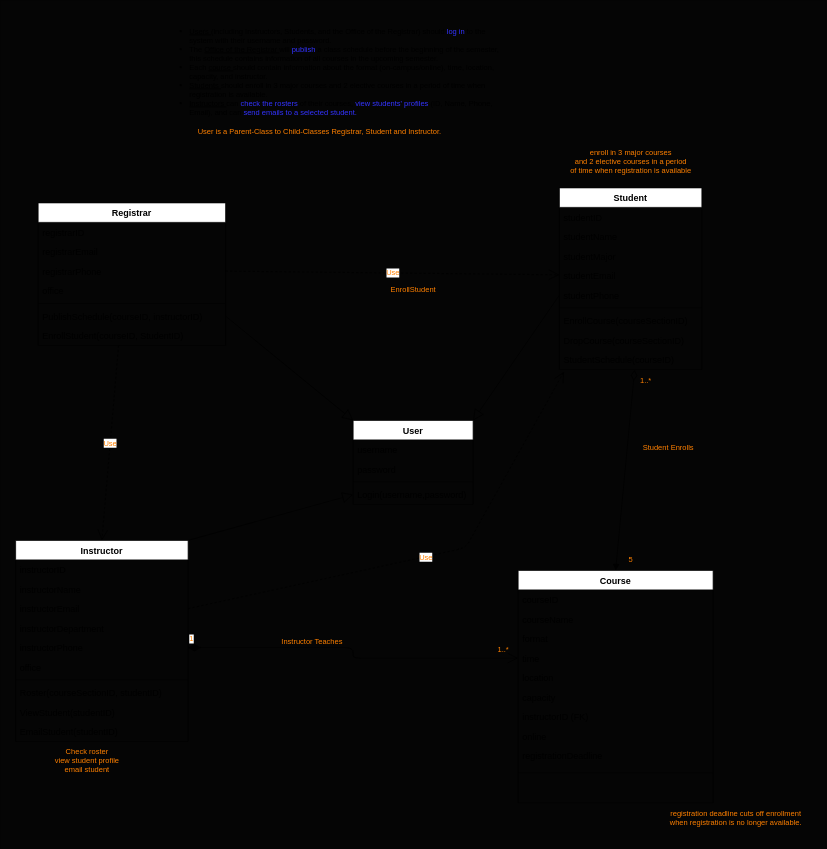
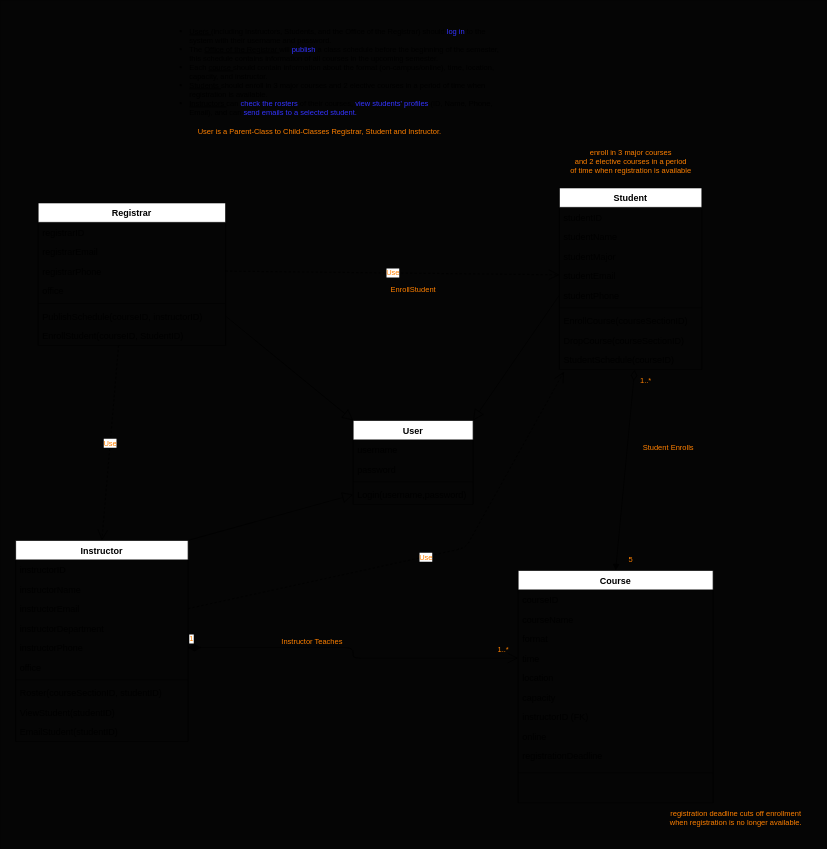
  <mxCell id="0" />
  <mxCell id="1" parent="0" />
  <mxCell id="2" style="edgeStyle=none;html=1;exitX=1;exitY=0;exitDx=0;exitDy=0;entryX=0;entryY=0.5;entryDx=0;entryDy=0;fontSize=10;fontColor=#FF8000;endArrow=block;endFill=0;endSize=12;" edge="1" parent="1" source="3" target="50"><mxGeometry relative="1" as="geometry" /></mxCell>
  <mxCell id="3" value="Instructor" style="swimlane;fontStyle=1;align=center;verticalAlign=top;childLayout=stackLayout;horizontal=1;startSize=26;horizontalStack=0;resizeParent=1;resizeParentMax=0;resizeLast=0;collapsible=1;marginBottom=0;" parent="1" vertex="1"><mxGeometry x="20" y="720" width="230" height="268" as="geometry" /></mxCell>
  <mxCell id="4" value="instructorID" style="text;strokeColor=none;fillColor=none;align=left;verticalAlign=top;spacingLeft=4;spacingRight=4;overflow=hidden;rotatable=0;points=[[0,0.5],[1,0.5]];portConstraint=eastwest;" parent="3" vertex="1"><mxGeometry y="26" width="230" height="26" as="geometry" /></mxCell>
  <mxCell id="5" value="instructorName" style="text;strokeColor=none;fillColor=none;align=left;verticalAlign=top;spacingLeft=4;spacingRight=4;overflow=hidden;rotatable=0;points=[[0,0.5],[1,0.5]];portConstraint=eastwest;" vertex="1" parent="3"><mxGeometry y="52" width="230" height="26" as="geometry" /></mxCell>
  <mxCell id="6" value="instructorEmail" style="text;strokeColor=none;fillColor=none;align=left;verticalAlign=top;spacingLeft=4;spacingRight=4;overflow=hidden;rotatable=0;points=[[0,0.5],[1,0.5]];portConstraint=eastwest;" vertex="1" parent="3"><mxGeometry y="78" width="230" height="26" as="geometry" /></mxCell>
  <mxCell id="7" value="instructorDepartment" style="text;strokeColor=none;fillColor=none;align=left;verticalAlign=top;spacingLeft=4;spacingRight=4;overflow=hidden;rotatable=0;points=[[0,0.5],[1,0.5]];portConstraint=eastwest;" vertex="1" parent="3"><mxGeometry y="104" width="230" height="26" as="geometry" /></mxCell>
  <mxCell id="8" value="instructorPhone" style="text;strokeColor=none;fillColor=none;align=left;verticalAlign=top;spacingLeft=4;spacingRight=4;overflow=hidden;rotatable=0;points=[[0,0.5],[1,0.5]];portConstraint=eastwest;" vertex="1" parent="3"><mxGeometry y="130" width="230" height="26" as="geometry" /></mxCell>
  <mxCell id="9" value="office" style="text;strokeColor=none;fillColor=none;align=left;verticalAlign=top;spacingLeft=4;spacingRight=4;overflow=hidden;rotatable=0;points=[[0,0.5],[1,0.5]];portConstraint=eastwest;" vertex="1" parent="3"><mxGeometry y="156" width="230" height="26" as="geometry" /></mxCell>
  <mxCell id="10" value="" style="line;strokeWidth=1;fillColor=none;align=left;verticalAlign=middle;spacingTop=-1;spacingLeft=3;spacingRight=3;rotatable=0;labelPosition=right;points=[];portConstraint=eastwest;strokeColor=inherit;" parent="3" vertex="1"><mxGeometry y="182" width="230" height="8" as="geometry" /></mxCell>
  <mxCell id="11" value="Roster(courseSectionID, studentID)" style="text;strokeColor=none;fillColor=none;align=left;verticalAlign=top;spacingLeft=4;spacingRight=4;overflow=hidden;rotatable=0;points=[[0,0.5],[1,0.5]];portConstraint=eastwest;" parent="3" vertex="1"><mxGeometry y="190" width="230" height="26" as="geometry" /></mxCell>
  <mxCell id="12" value="ViewStudent(studentID)" style="text;strokeColor=none;fillColor=none;align=left;verticalAlign=top;spacingLeft=4;spacingRight=4;overflow=hidden;rotatable=0;points=[[0,0.5],[1,0.5]];portConstraint=eastwest;" vertex="1" parent="3"><mxGeometry y="216" width="230" height="26" as="geometry" /></mxCell>
  <mxCell id="13" value="EmailStudent(studentID)" style="text;strokeColor=none;fillColor=none;align=left;verticalAlign=top;spacingLeft=4;spacingRight=4;overflow=hidden;rotatable=0;points=[[0,0.5],[1,0.5]];portConstraint=eastwest;" vertex="1" parent="3"><mxGeometry y="242" width="230" height="26" as="geometry" /></mxCell>
  <mxCell id="14" value="&lt;ul style=&quot;font-size: 10px;&quot;&gt;&lt;li style=&quot;font-family: arial, helvetica, sans-serif; margin: 0px; padding-top: 0px; padding-bottom: 0px; border: 0px; outline: 0px; font-weight: inherit; font-style: inherit; list-style-position: outside; list-style-type: inherit; text-shadow: none !important;&quot;&gt;&lt;span style=&quot;margin: 0px; padding: 0px; border: 0px; outline: 0px; font-weight: inherit; font-style: inherit; text-shadow: none !important;&quot;&gt;&lt;u&gt;Users &lt;/u&gt;(including Instructors, Students, and the Office of the Registrar) should &lt;font color=&quot;#3333ff&quot;&gt;log in &lt;/font&gt;to the system with their username and password.&lt;/span&gt;&lt;/li&gt;&lt;li style=&quot;font-family: arial, helvetica, sans-serif; margin: 0px; padding-top: 0px; padding-bottom: 0px; border: 0px; outline: 0px; font-weight: inherit; font-style: inherit; list-style-position: outside; list-style-type: inherit; text-shadow: none !important;&quot;&gt;&lt;span style=&quot;margin: 0px; padding: 0px; border: 0px; outline: 0px; font-weight: inherit; font-style: inherit; text-shadow: none !important;&quot;&gt;The &lt;u&gt;Office of the Registrar &lt;/u&gt;will &lt;font color=&quot;#3333ff&quot;&gt;publish &lt;/font&gt;a class schedule before the beginning of the semester, this schedule contains information of all courses in the upcoming semester.&lt;/span&gt;&lt;/li&gt;&lt;li style=&quot;font-family: arial, helvetica, sans-serif; margin: 0px; padding-top: 0px; padding-bottom: 0px; border: 0px; outline: 0px; font-weight: inherit; font-style: inherit; list-style-position: outside; list-style-type: inherit; text-shadow: none !important;&quot;&gt;&lt;span style=&quot;margin: 0px; padding: 0px; border: 0px; outline: 0px; font-weight: inherit; font-style: inherit; text-shadow: none !important;&quot;&gt;Each &lt;u&gt;course &lt;/u&gt;should contain information about the format (on-campus/online), time, location, capacity, and instructor.&lt;/span&gt;&lt;/li&gt;&lt;li style=&quot;font-family: arial, helvetica, sans-serif; margin: 0px; padding-top: 0px; padding-bottom: 0px; border: 0px; outline: 0px; font-weight: inherit; font-style: inherit; list-style-position: outside; list-style-type: inherit; text-shadow: none !important;&quot;&gt;&lt;span style=&quot;margin: 0px; padding: 0px; border: 0px; outline: 0px; font-weight: inherit; font-style: inherit; text-shadow: none !important;&quot;&gt;&lt;u&gt;Students &lt;/u&gt;should enroll in 3 major courses and 2 elective courses in a period of time when registration is available.&lt;/span&gt;&lt;/li&gt;&lt;li style=&quot;font-family: arial, helvetica, sans-serif; margin: 0px; padding-top: 0px; padding-bottom: 0px; border: 0px; outline: 0px; font-weight: inherit; font-style: inherit; list-style-position: outside; list-style-type: inherit; text-shadow: none !important;&quot;&gt;&lt;span style=&quot;margin: 0px; padding: 0px; border: 0px; outline: 0px; font-weight: inherit; font-style: inherit; text-shadow: none !important;&quot;&gt;&lt;u&gt;Instructors &lt;/u&gt;can &lt;font color=&quot;#3333ff&quot;&gt;check the rosters &lt;/font&gt;of their courses, &lt;font color=&quot;#3333ff&quot;&gt;view students' profiles&lt;/font&gt; (ID, Name, Phone, Email), and can &lt;font color=&quot;#3333ff&quot;&gt;send emails to a selected student.&lt;/font&gt;&lt;/span&gt;&lt;/li&gt;&lt;/ul&gt;" style="text;strokeColor=none;fillColor=none;html=1;whiteSpace=wrap;verticalAlign=middle;overflow=hidden;" vertex="1" parent="1"><mxGeometry x="210" y="20" width="455" height="150" as="geometry" /></mxCell>
  <mxCell id="15" value="Student" style="swimlane;fontStyle=1;align=center;verticalAlign=top;childLayout=stackLayout;horizontal=1;startSize=26;horizontalStack=0;resizeParent=1;resizeParentMax=0;resizeLast=0;collapsible=1;marginBottom=0;" vertex="1" parent="1"><mxGeometry x="745" y="250" width="190" height="242" as="geometry" /></mxCell>
  <mxCell id="16" value="studentID" style="text;strokeColor=none;fillColor=none;align=left;verticalAlign=top;spacingLeft=4;spacingRight=4;overflow=hidden;rotatable=0;points=[[0,0.5],[1,0.5]];portConstraint=eastwest;" vertex="1" parent="15"><mxGeometry y="26" width="190" height="26" as="geometry" /></mxCell>
  <mxCell id="17" value="studentName" style="text;strokeColor=none;fillColor=none;align=left;verticalAlign=top;spacingLeft=4;spacingRight=4;overflow=hidden;rotatable=0;points=[[0,0.5],[1,0.5]];portConstraint=eastwest;" vertex="1" parent="15"><mxGeometry y="52" width="190" height="26" as="geometry" /></mxCell>
  <mxCell id="18" value="studentMajor" style="text;strokeColor=none;fillColor=none;align=left;verticalAlign=top;spacingLeft=4;spacingRight=4;overflow=hidden;rotatable=0;points=[[0,0.5],[1,0.5]];portConstraint=eastwest;" vertex="1" parent="15"><mxGeometry y="78" width="190" height="26" as="geometry" /></mxCell>
  <mxCell id="19" value="studentEmail" style="text;strokeColor=none;fillColor=none;align=left;verticalAlign=top;spacingLeft=4;spacingRight=4;overflow=hidden;rotatable=0;points=[[0,0.5],[1,0.5]];portConstraint=eastwest;" vertex="1" parent="15"><mxGeometry y="104" width="190" height="26" as="geometry" /></mxCell>
  <mxCell id="20" value="studentPhone" style="text;strokeColor=none;fillColor=none;align=left;verticalAlign=top;spacingLeft=4;spacingRight=4;overflow=hidden;rotatable=0;points=[[0,0.5],[1,0.5]];portConstraint=eastwest;" vertex="1" parent="15"><mxGeometry y="130" width="190" height="26" as="geometry" /></mxCell>
  <mxCell id="21" value="" style="line;strokeWidth=1;fillColor=none;align=left;verticalAlign=middle;spacingTop=-1;spacingLeft=3;spacingRight=3;rotatable=0;labelPosition=right;points=[];portConstraint=eastwest;strokeColor=inherit;" vertex="1" parent="15"><mxGeometry y="156" width="190" height="8" as="geometry" /></mxCell>
  <mxCell id="22" value="EnrollCourse(courseSectionID)" style="text;strokeColor=none;fillColor=none;align=left;verticalAlign=top;spacingLeft=4;spacingRight=4;overflow=hidden;rotatable=0;points=[[0,0.5],[1,0.5]];portConstraint=eastwest;" vertex="1" parent="15"><mxGeometry y="164" width="190" height="26" as="geometry" /></mxCell>
  <mxCell id="23" value="DropCourse(courseSectionID)" style="text;strokeColor=none;fillColor=none;align=left;verticalAlign=top;spacingLeft=4;spacingRight=4;overflow=hidden;rotatable=0;points=[[0,0.5],[1,0.5]];portConstraint=eastwest;" vertex="1" parent="15"><mxGeometry y="190" width="190" height="26" as="geometry" /></mxCell>
  <mxCell id="24" value="StudentSchedule(courseID)" style="text;strokeColor=none;fillColor=none;align=left;verticalAlign=top;spacingLeft=4;spacingRight=4;overflow=hidden;rotatable=0;points=[[0,0.5],[1,0.5]];portConstraint=eastwest;" vertex="1" parent="15"><mxGeometry y="216" width="190" height="26" as="geometry" /></mxCell>
  <mxCell id="25" style="edgeStyle=none;html=1;exitX=0.5;exitY=0;exitDx=0;exitDy=0;fontSize=10;fontColor=#FF8000;endArrow=diamondThin;endFill=0;endSize=12;startArrow=block;startFill=1;entryX=0.528;entryY=1.026;entryDx=0;entryDy=0;entryPerimeter=0;" edge="1" parent="1" source="26" target="24"><mxGeometry relative="1" as="geometry"><mxPoint x="1088" y="530" as="targetPoint" /></mxGeometry></mxCell>
  <mxCell id="26" value="Course" style="swimlane;fontStyle=1;align=center;verticalAlign=top;childLayout=stackLayout;horizontal=1;startSize=26;horizontalStack=0;resizeParent=1;resizeParentMax=0;resizeLast=0;collapsible=1;marginBottom=0;" vertex="1" parent="1"><mxGeometry x="690" y="760" width="260" height="310" as="geometry" /></mxCell>
  <mxCell id="27" value="courseID" style="text;strokeColor=none;fillColor=none;align=left;verticalAlign=top;spacingLeft=4;spacingRight=4;overflow=hidden;rotatable=0;points=[[0,0.5],[1,0.5]];portConstraint=eastwest;" vertex="1" parent="26"><mxGeometry y="26" width="260" height="26" as="geometry" /></mxCell>
  <mxCell id="28" value="courseName" style="text;strokeColor=none;fillColor=none;align=left;verticalAlign=top;spacingLeft=4;spacingRight=4;overflow=hidden;rotatable=0;points=[[0,0.5],[1,0.5]];portConstraint=eastwest;" vertex="1" parent="26"><mxGeometry y="52" width="260" height="26" as="geometry" /></mxCell>
  <mxCell id="29" value="format" style="text;strokeColor=none;fillColor=none;align=left;verticalAlign=top;spacingLeft=4;spacingRight=4;overflow=hidden;rotatable=0;points=[[0,0.5],[1,0.5]];portConstraint=eastwest;" vertex="1" parent="26"><mxGeometry y="78" width="260" height="26" as="geometry" /></mxCell>
  <mxCell id="30" value="time" style="text;strokeColor=none;fillColor=none;align=left;verticalAlign=top;spacingLeft=4;spacingRight=4;overflow=hidden;rotatable=0;points=[[0,0.5],[1,0.5]];portConstraint=eastwest;" vertex="1" parent="26"><mxGeometry y="104" width="260" height="26" as="geometry" /></mxCell>
  <mxCell id="31" value="location" style="text;strokeColor=none;fillColor=none;align=left;verticalAlign=top;spacingLeft=4;spacingRight=4;overflow=hidden;rotatable=0;points=[[0,0.5],[1,0.5]];portConstraint=eastwest;" vertex="1" parent="26"><mxGeometry y="130" width="260" height="26" as="geometry" /></mxCell>
  <mxCell id="32" value="capacity" style="text;strokeColor=none;fillColor=none;align=left;verticalAlign=top;spacingLeft=4;spacingRight=4;overflow=hidden;rotatable=0;points=[[0,0.5],[1,0.5]];portConstraint=eastwest;" vertex="1" parent="26"><mxGeometry y="156" width="260" height="26" as="geometry" /></mxCell>
  <mxCell id="33" value="instructorID (FK)" style="text;strokeColor=none;fillColor=none;align=left;verticalAlign=top;spacingLeft=4;spacingRight=4;overflow=hidden;rotatable=0;points=[[0,0.5],[1,0.5]];portConstraint=eastwest;" vertex="1" parent="26"><mxGeometry y="182" width="260" height="26" as="geometry" /></mxCell>
  <mxCell id="34" value="online" style="text;strokeColor=none;fillColor=none;align=left;verticalAlign=top;spacingLeft=4;spacingRight=4;overflow=hidden;rotatable=0;points=[[0,0.5],[1,0.5]];portConstraint=eastwest;" vertex="1" parent="26"><mxGeometry y="208" width="260" height="26" as="geometry" /></mxCell>
  <mxCell id="35" value="registrationDeadline" style="text;strokeColor=none;fillColor=none;align=left;verticalAlign=top;spacingLeft=4;spacingRight=4;overflow=hidden;rotatable=0;points=[[0,0.5],[1,0.5]];portConstraint=eastwest;" vertex="1" parent="26"><mxGeometry y="234" width="260" height="26" as="geometry" /></mxCell>
  <mxCell id="36" value="" style="line;strokeWidth=1;fillColor=none;align=left;verticalAlign=middle;spacingTop=-1;spacingLeft=3;spacingRight=3;rotatable=0;labelPosition=right;points=[];portConstraint=eastwest;strokeColor=inherit;" vertex="1" parent="26"><mxGeometry y="260" width="260" height="20" as="geometry" /></mxCell>
  <mxCell id="37" value="&amp;nbsp;" style="text;html=1;align=left;verticalAlign=middle;resizable=0;points=[];autosize=1;strokeColor=none;fillColor=none;fontColor=#FFFFFF;" vertex="1" parent="26"><mxGeometry y="280" width="260" height="30" as="geometry" /></mxCell>
  <mxCell id="38" value="Registrar" style="swimlane;fontStyle=1;align=center;verticalAlign=top;childLayout=stackLayout;horizontal=1;startSize=26;horizontalStack=0;resizeParent=1;resizeParentMax=0;resizeLast=0;collapsible=1;marginBottom=0;" vertex="1" parent="1"><mxGeometry x="50" y="270" width="250" height="190" as="geometry" /></mxCell>
  <mxCell id="39" value="registrarID" style="text;strokeColor=none;fillColor=none;align=left;verticalAlign=top;spacingLeft=4;spacingRight=4;overflow=hidden;rotatable=0;points=[[0,0.5],[1,0.5]];portConstraint=eastwest;" vertex="1" parent="38"><mxGeometry y="26" width="250" height="26" as="geometry" /></mxCell>
  <mxCell id="40" value="registrarEmail" style="text;strokeColor=none;fillColor=none;align=left;verticalAlign=top;spacingLeft=4;spacingRight=4;overflow=hidden;rotatable=0;points=[[0,0.5],[1,0.5]];portConstraint=eastwest;" vertex="1" parent="38"><mxGeometry y="52" width="250" height="26" as="geometry" /></mxCell>
  <mxCell id="41" value="registrarPhone" style="text;strokeColor=none;fillColor=none;align=left;verticalAlign=top;spacingLeft=4;spacingRight=4;overflow=hidden;rotatable=0;points=[[0,0.5],[1,0.5]];portConstraint=eastwest;" vertex="1" parent="38"><mxGeometry y="78" width="250" height="26" as="geometry" /></mxCell>
  <mxCell id="42" value="office" style="text;strokeColor=none;fillColor=none;align=left;verticalAlign=top;spacingLeft=4;spacingRight=4;overflow=hidden;rotatable=0;points=[[0,0.5],[1,0.5]];portConstraint=eastwest;" vertex="1" parent="38"><mxGeometry y="104" width="250" height="26" as="geometry" /></mxCell>
  <mxCell id="43" value="" style="line;strokeWidth=1;fillColor=none;align=left;verticalAlign=middle;spacingTop=-1;spacingLeft=3;spacingRight=3;rotatable=0;labelPosition=right;points=[];portConstraint=eastwest;strokeColor=inherit;" vertex="1" parent="38"><mxGeometry y="130" width="250" height="8" as="geometry" /></mxCell>
  <mxCell id="44" value="PublishSchedule(courseID, instructorID)" style="text;strokeColor=none;fillColor=none;align=left;verticalAlign=top;spacingLeft=4;spacingRight=4;overflow=hidden;rotatable=0;points=[[0,0.5],[1,0.5]];portConstraint=eastwest;" vertex="1" parent="38"><mxGeometry y="138" width="250" height="26" as="geometry" /></mxCell>
  <mxCell id="45" value="EnrollStudent(courseID, StudentID)" style="text;strokeColor=none;fillColor=none;align=left;verticalAlign=top;spacingLeft=4;spacingRight=4;overflow=hidden;rotatable=0;points=[[0,0.5],[1,0.5]];portConstraint=eastwest;" vertex="1" parent="38"><mxGeometry y="164" width="250" height="26" as="geometry" /></mxCell>
  <mxCell id="46" value="User" style="swimlane;fontStyle=1;align=center;verticalAlign=top;childLayout=stackLayout;horizontal=1;startSize=26;horizontalStack=0;resizeParent=1;resizeParentMax=0;resizeLast=0;collapsible=1;marginBottom=0;" vertex="1" parent="1"><mxGeometry x="470" y="560" width="160" height="112" as="geometry" /></mxCell>
  <mxCell id="47" value="username" style="text;strokeColor=none;fillColor=none;align=left;verticalAlign=top;spacingLeft=4;spacingRight=4;overflow=hidden;rotatable=0;points=[[0,0.5],[1,0.5]];portConstraint=eastwest;" vertex="1" parent="46"><mxGeometry y="26" width="160" height="26" as="geometry" /></mxCell>
  <mxCell id="48" value="password" style="text;strokeColor=none;fillColor=none;align=left;verticalAlign=top;spacingLeft=4;spacingRight=4;overflow=hidden;rotatable=0;points=[[0,0.5],[1,0.5]];portConstraint=eastwest;" vertex="1" parent="46"><mxGeometry y="52" width="160" height="26" as="geometry" /></mxCell>
  <mxCell id="49" value="" style="line;strokeWidth=1;fillColor=none;align=left;verticalAlign=middle;spacingTop=-1;spacingLeft=3;spacingRight=3;rotatable=0;labelPosition=right;points=[];portConstraint=eastwest;strokeColor=inherit;" vertex="1" parent="46"><mxGeometry y="78" width="160" height="8" as="geometry" /></mxCell>
  <mxCell id="50" value="Login(username,password)" style="text;strokeColor=none;fillColor=none;align=left;verticalAlign=top;spacingLeft=4;spacingRight=4;overflow=hidden;rotatable=0;points=[[0,0.5],[1,0.5]];portConstraint=eastwest;" vertex="1" parent="46"><mxGeometry y="86" width="160" height="26" as="geometry" /></mxCell>
  <mxCell id="51" value="enroll in 3 major courses&lt;br&gt;and 2 elective courses in a period&lt;br&gt;of time when registration is available" style="text;html=1;align=center;verticalAlign=middle;resizable=0;points=[];autosize=1;strokeColor=none;fillColor=none;fontSize=10;fontColor=#FF8000;" vertex="1" parent="1"><mxGeometry x="750" y="190" width="180" height="50" as="geometry" /></mxCell>
- <mxCell id="52" value="&lt;font color=&quot;#ff8000&quot;&gt;Check roster&lt;br&gt;view student profile&lt;br&gt;email student&lt;br&gt;&lt;/font&gt;" style="text;html=1;align=center;verticalAlign=middle;resizable=0;points=[];autosize=1;strokeColor=none;fillColor=none;fontSize=10;fontColor=#3333FF;" vertex="1" parent="1"><mxGeometry x="60" y="988" width="110" height="50" as="geometry" /></mxCell>
  <mxCell id="53" value="" style="endArrow=block;endFill=0;endSize=12;html=1;fontSize=10;fontColor=#FF8000;entryX=0;entryY=0;entryDx=0;entryDy=0;exitX=1;exitY=0.5;exitDx=0;exitDy=0;" edge="1" parent="1" source="44" target="46"><mxGeometry width="160" relative="1" as="geometry"><mxPoint x="360" y="420" as="sourcePoint" /><mxPoint x="520" y="420" as="targetPoint" /></mxGeometry></mxCell>
  <mxCell id="54" style="edgeStyle=none;html=1;exitX=0;exitY=0.5;exitDx=0;exitDy=0;fontSize=10;fontColor=#FF8000;endArrow=block;endFill=0;endSize=12;" edge="1" parent="1" source="20"><mxGeometry relative="1" as="geometry"><mxPoint x="630" y="560" as="targetPoint" /></mxGeometry></mxCell>
  <mxCell id="55" value="User is a Parent-Class to Child-Classes Registrar, Student and Instructor." style="text;html=1;align=center;verticalAlign=middle;resizable=0;points=[];autosize=1;strokeColor=none;fillColor=none;fontSize=10;fontColor=#FF8000;" vertex="1" parent="1"><mxGeometry x="250" y="160" width="350" height="30" as="geometry" /></mxCell>
  <mxCell id="56" value="1" style="endArrow=open;html=1;endSize=12;startArrow=diamondThin;startSize=14;startFill=1;edgeStyle=orthogonalEdgeStyle;align=left;verticalAlign=bottom;fontSize=10;fontColor=#FF8000;exitX=1;exitY=0.5;exitDx=0;exitDy=0;entryX=0;entryY=0.5;entryDx=0;entryDy=0;" edge="1" parent="1" source="8" target="30"><mxGeometry x="-1" y="3" relative="1" as="geometry"><mxPoint x="370" y="870" as="sourcePoint" /><mxPoint x="530" y="870" as="targetPoint" /></mxGeometry></mxCell>
  <mxCell id="57" value="1..*" style="text;html=1;align=center;verticalAlign=middle;resizable=0;points=[];autosize=1;strokeColor=none;fillColor=none;fontSize=10;fontColor=#FF8000;" vertex="1" parent="1"><mxGeometry x="650" y="850" width="40" height="30" as="geometry" /></mxCell>
  <mxCell id="58" value="registration deadline cuts off enrollment &lt;br&gt;when registration is no longer available." style="text;html=1;align=center;verticalAlign=middle;resizable=0;points=[];autosize=1;strokeColor=none;fillColor=none;fontSize=10;fontColor=#FF8000;" vertex="1" parent="1"><mxGeometry x="880" y="1070" width="200" height="40" as="geometry" /></mxCell>
  <mxCell id="59" value="5" style="text;html=1;align=center;verticalAlign=middle;resizable=0;points=[];autosize=1;strokeColor=none;fillColor=none;fontSize=10;fontColor=#FF8000;" vertex="1" parent="1"><mxGeometry x="825" y="730" width="30" height="30" as="geometry" /></mxCell>
  <mxCell id="60" value="Student Enrolls" style="text;html=1;align=center;verticalAlign=middle;resizable=0;points=[];autosize=1;strokeColor=none;fillColor=none;fontSize=10;fontColor=#FF8000;" vertex="1" parent="1"><mxGeometry x="845" y="581" width="90" height="30" as="geometry" /></mxCell>
  <mxCell id="61" value="1..*" style="text;html=1;align=center;verticalAlign=middle;resizable=0;points=[];autosize=1;strokeColor=none;fillColor=none;fontSize=10;fontColor=#FF8000;" vertex="1" parent="1"><mxGeometry x="765" y="492" width="190" height="30" as="geometry" /></mxCell>
  <mxCell id="62" value="Use" style="endArrow=open;endSize=12;dashed=1;html=1;fontSize=10;fontColor=#FF8000;exitX=0.429;exitY=1.006;exitDx=0;exitDy=0;exitPerimeter=0;entryX=0.5;entryY=0;entryDx=0;entryDy=0;" edge="1" parent="1" source="45" target="3"><mxGeometry width="160" relative="1" as="geometry"><mxPoint x="60" y="590" as="sourcePoint" /><mxPoint x="220" y="590" as="targetPoint" /></mxGeometry></mxCell>
  <mxCell id="63" value="Use" style="endArrow=open;endSize=12;dashed=1;html=1;fontSize=10;fontColor=#FF8000;exitX=1;exitY=0.5;exitDx=0;exitDy=0;" edge="1" parent="1" source="41" target="19"><mxGeometry width="160" relative="1" as="geometry"><mxPoint x="400" y="364.58" as="sourcePoint" /><mxPoint x="560" y="364.58" as="targetPoint" /></mxGeometry></mxCell>
  <mxCell id="64" value="EnrollStudent" style="text;html=1;align=center;verticalAlign=middle;resizable=0;points=[];autosize=1;strokeColor=none;fillColor=none;fontSize=10;fontColor=#FF8000;" vertex="1" parent="1"><mxGeometry x="510" y="370" width="80" height="30" as="geometry" /></mxCell>
  <mxCell id="65" value="Instructor Teaches" style="text;html=1;align=center;verticalAlign=middle;resizable=0;points=[];autosize=1;strokeColor=none;fillColor=none;fontSize=10;fontColor=#FF8000;" vertex="1" parent="1"><mxGeometry x="360" y="839" width="110" height="30" as="geometry" /></mxCell>
  <mxCell id="66" value="Use" style="endArrow=open;endSize=12;dashed=1;html=1;fontSize=10;fontColor=#FF8000;exitX=1;exitY=0.5;exitDx=0;exitDy=0;entryX=0.032;entryY=1.122;entryDx=0;entryDy=0;entryPerimeter=0;" edge="1" parent="1" source="6" target="24"><mxGeometry width="160" relative="1" as="geometry"><mxPoint x="260" y="820" as="sourcePoint" /><mxPoint x="420" y="820" as="targetPoint" /><Array as="points"><mxPoint x="620" y="730" /></Array></mxGeometry></mxCell>
